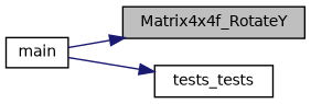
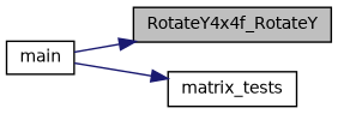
  digraph {
    rankdir=RL
    node [color=black fillcolor=white fontname=Helvetica fontsize=10 shape=record style=filled]
    edge [color=midnightblue dir=back fontname=Helvetica fontsize=10 labelfontname=Helvetica labelfontsize=10 style=solid]
-   n1 [fillcolor=grey75 fontcolor=black height=0.2 label=Matrix4x4f_RotateY width=0.4]
+   n1 [fillcolor=grey75 fontcolor=black height=0.2 label=RotateY4x4f_RotateY width=0.4]
    n2 [height=0.2 label=main width=0.4]
-   n3 [height=0.2 label=tests_tests width=0.4]
+   n3 [height=0.2 label=matrix_tests width=0.4]
    n1 -> n2
    n3 -> n2
  }
